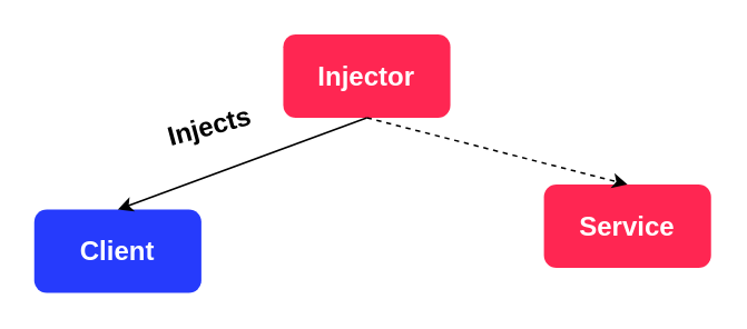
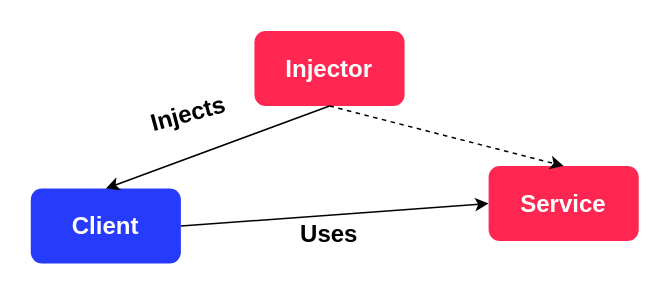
  <mxCell id="0" />
  <mxCell id="1" parent="0" />
  <mxCell id="2" value="&lt;b&gt;&lt;font style=&quot;font-size: 16px;&quot;&gt;Client&lt;/font&gt;&lt;/b&gt;" style="rounded=1;whiteSpace=wrap;html=1;fillColor=#263BFC;strokeColor=none;fontColor=#FFFFFF;" vertex="1" parent="1"><mxGeometry x="20" y="125" width="100" height="50" as="geometry" /></mxCell>
  <mxCell id="3" value="&lt;span style=&quot;font-size: 16px;&quot;&gt;&lt;b&gt;Injector&lt;/b&gt;&lt;/span&gt;" style="rounded=1;whiteSpace=wrap;html=1;fillColor=#FF2652;strokeColor=none;fillStyle=auto;gradientColor=none;fontColor=#FFFFFF;" vertex="1" parent="1"><mxGeometry x="169" y="20" width="100" height="50" as="geometry" /></mxCell>
  <mxCell id="4" value="&lt;b&gt;&lt;font style=&quot;font-size: 16px;&quot;&gt;Service&lt;/font&gt;&lt;/b&gt;" style="rounded=1;whiteSpace=wrap;html=1;fillColor=#ff2652;strokeColor=none;fontColor=#FFFFFF;" vertex="1" parent="1"><mxGeometry x="325" y="110" width="100" height="50" as="geometry" /></mxCell>
  <mxCell id="5" value="" style="endArrow=classic;html=1;rounded=0;fontSize=16;fontColor=#FFFFFF;exitX=0.5;exitY=1;exitDx=0;exitDy=0;entryX=0.5;entryY=0;entryDx=0;entryDy=0;" edge="1" parent="1" source="3" target="2"><mxGeometry width="50" height="50" relative="1" as="geometry"><mxPoint x="245" y="220" as="sourcePoint" /><mxPoint x="295" y="170" as="targetPoint" /></mxGeometry></mxCell>
+ <mxCell id="6" value="" style="endArrow=classic;html=1;rounded=0;fontSize=16;fontColor=#FFFFFF;exitX=1;exitY=0.5;exitDx=0;exitDy=0;entryX=0;entryY=0.5;entryDx=0;entryDy=0;" edge="1" parent="1" source="2" target="4"><mxGeometry width="50" height="50" relative="1" as="geometry"><mxPoint x="245" y="220" as="sourcePoint" /><mxPoint x="295" y="170" as="targetPoint" /></mxGeometry></mxCell>
  <mxCell id="7" value="" style="endArrow=classic;html=1;rounded=0;fontSize=16;fontColor=#FFFFFF;exitX=0.5;exitY=1;exitDx=0;exitDy=0;entryX=0.5;entryY=0;entryDx=0;entryDy=0;dashed=1;" edge="1" parent="1" source="3" target="4"><mxGeometry width="50" height="50" relative="1" as="geometry"><mxPoint x="245" y="220" as="sourcePoint" /><mxPoint x="295" y="170" as="targetPoint" /></mxGeometry></mxCell>
+ <mxCell id="8" value="&lt;font color=&quot;#000000&quot;&gt;&lt;b&gt;Uses&lt;/b&gt;&lt;/font&gt;" style="text;html=1;strokeColor=none;fillColor=none;align=center;verticalAlign=middle;whiteSpace=wrap;rounded=0;fillStyle=auto;fontSize=16;fontColor=#FFFFFF;" vertex="1" parent="1"><mxGeometry x="189" y="140" width="60" height="30" as="geometry" /></mxCell>
  <mxCell id="9" value="&lt;font color=&quot;#000000&quot;&gt;&lt;b&gt;Injects&lt;/b&gt;&lt;/font&gt;" style="text;html=1;strokeColor=none;fillColor=none;align=center;verticalAlign=middle;whiteSpace=wrap;rounded=0;fillStyle=auto;fontSize=16;fontColor=#FFFFFF;rotation=-15;" vertex="1" parent="1"><mxGeometry x="95" y="60" width="60" height="30" as="geometry" /></mxCell>
